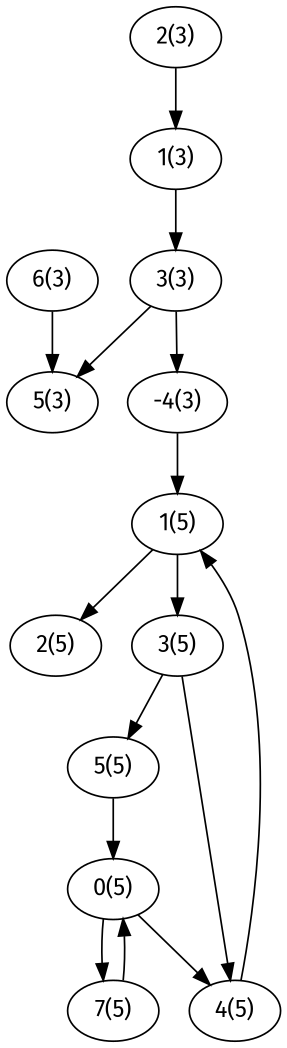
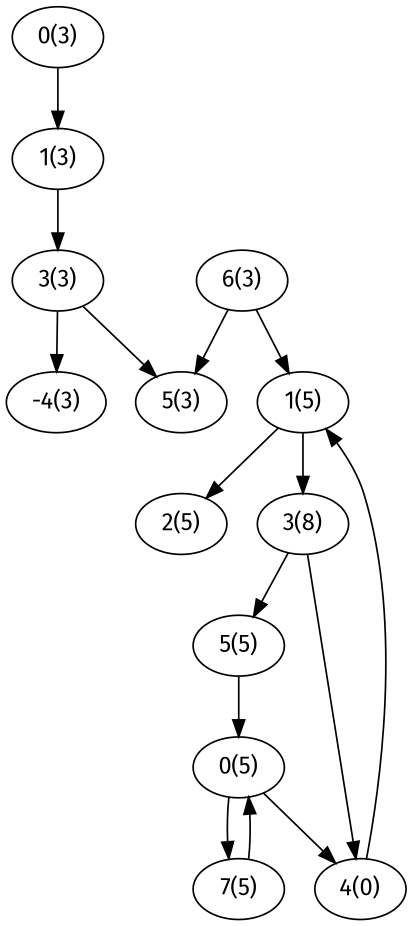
  digraph {
    fontname="Fira Sans"
    node [fontname="Fira Sans"]
    edge [fontname="Fira Sans"]
-   n1 [label="2(3)"]
+   n1 [label="0(3)"]
    n2 [label="1(3)"]
    n3 [label="3(3)"]
    n4 [label="5(3)"]
    n5 [label="-4(3)"]
    n6 [label="6(3)"]
    n7 [label="1(5)"]
    n8 [label="2(5)"]
-   n9 [label="3(5)"]
-   n10 [label="4(5)"]
+   n9 [label="3(8)"]
+   n10 [label="4(0)"]
    n11 [label="5(5)"]
    n12 [label="7(5)"]
    n13 [label="0(5)"]
    n1 -> n2
    n2 -> n3
    n3 -> n4
    n3 -> n5
-   n5 -> n7
+   n6 -> n7
    n6 -> n4
    n7 -> n8
    n7 -> n9
    n9 -> n10
    n9 -> n11
    n10 -> n7
    n11 -> n13
    n12 -> n13
    n13 -> n10
    n13 -> n12
  }
